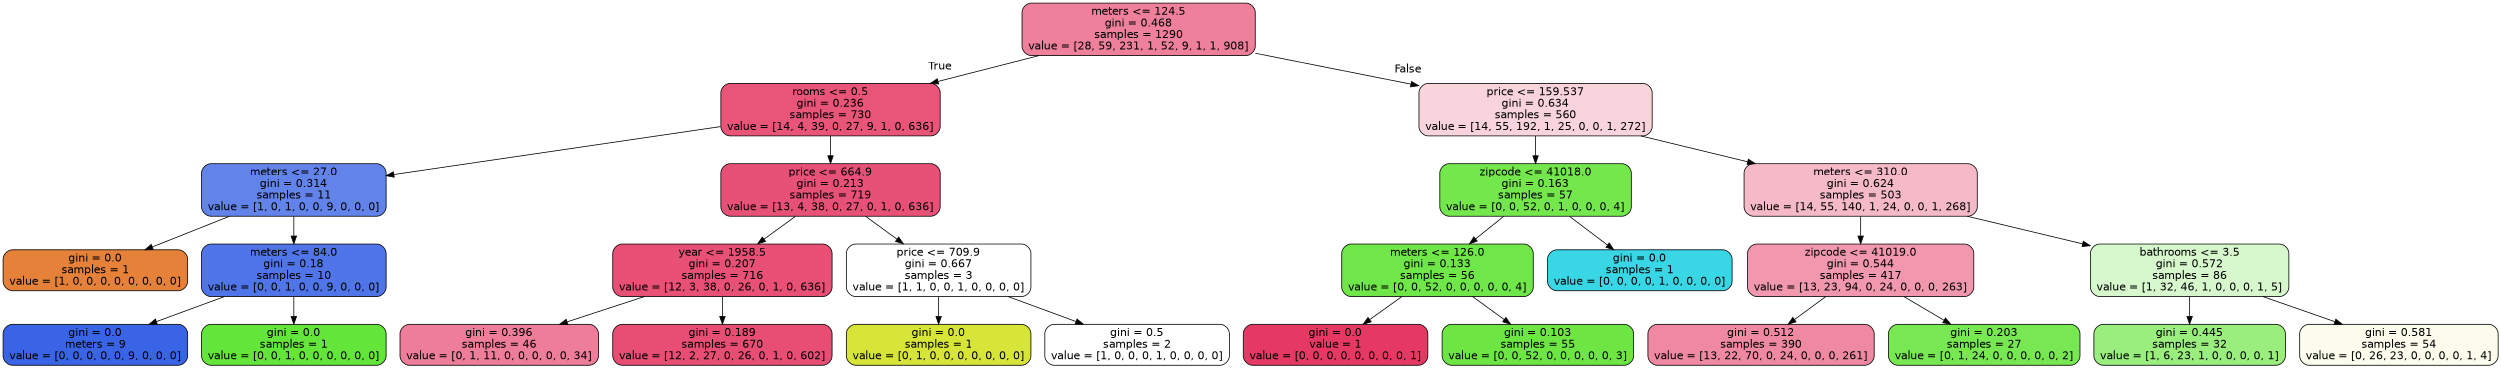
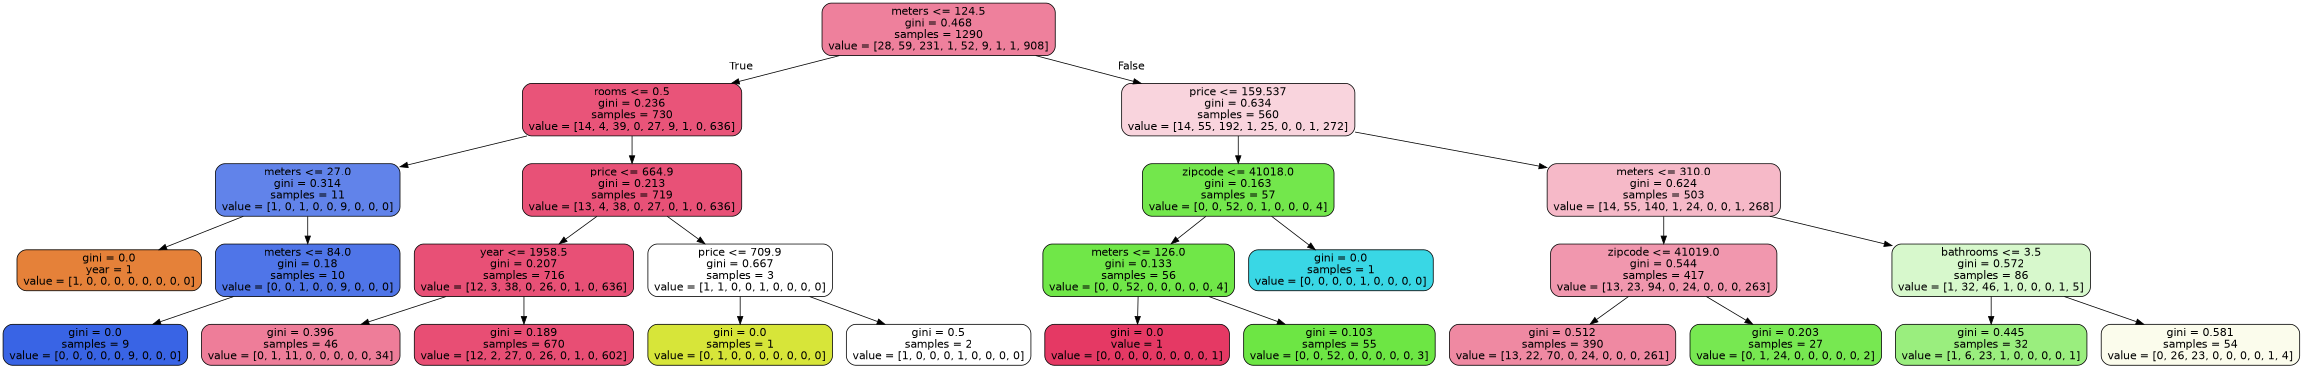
  digraph {
    node [color=black fillcolor="#ffffff" fontname=helvetica shape=box style="filled, rounded"]
    edge [fontname=helvetica]
    n1 [fillcolor="#ee809c" label="meters <= 124.5\ngini = 0.468\nsamples = 1290\nvalue = [28, 59, 231, 1, 52, 9, 1, 1, 908]"]
    n2 [fillcolor="#e95479" label="rooms <= 0.5\ngini = 0.236\nsamples = 730\nvalue = [14, 4, 39, 0, 27, 9, 1, 0, 636]"]
    n3 [fillcolor="#f9d4dd" label="price <= 159.537\ngini = 0.634\nsamples = 560\nvalue = [14, 55, 192, 1, 25, 0, 0, 1, 272]"]
    n4 [fillcolor="#6183ea" label="meters <= 27.0\ngini = 0.314\nsamples = 11\nvalue = [1, 0, 1, 0, 0, 9, 0, 0, 0]"]
    n5 [fillcolor="#e85177" label="price <= 664.9\ngini = 0.213\nsamples = 719\nvalue = [13, 4, 38, 0, 27, 0, 1, 0, 636]"]
    n6 [fillcolor="#73e74c" label="zipcode <= 41018.0\ngini = 0.163\nsamples = 57\nvalue = [0, 0, 52, 0, 1, 0, 0, 0, 4]"]
    n7 [fillcolor="#f6b9c8" label="meters <= 310.0\ngini = 0.624\nsamples = 503\nvalue = [14, 55, 140, 1, 24, 0, 0, 1, 268]"]
-   n8 [fillcolor="#e58139" label="gini = 0.0\nsamples = 1\nvalue = [1, 0, 0, 0, 0, 0, 0, 0, 0]"]
+   n8 [fillcolor="#e58139" label="gini = 0.0\nyear = 1\nvalue = [1, 0, 0, 0, 0, 0, 0, 0, 0]"]
    n9 [fillcolor="#4f75e8" label="meters <= 84.0\ngini = 0.18\nsamples = 10\nvalue = [0, 0, 1, 0, 0, 9, 0, 0, 0]"]
    n10 [fillcolor="#e85076" label="year <= 1958.5\ngini = 0.207\nsamples = 716\nvalue = [12, 3, 38, 0, 26, 0, 1, 0, 636]"]
    n11 [label="price <= 709.9\ngini = 0.667\nsamples = 3\nvalue = [1, 1, 0, 0, 1, 0, 0, 0, 0]"]
-   n12 [fillcolor="#3964e5" label="gini = 0.0\nmeters = 9\nvalue = [0, 0, 0, 0, 0, 9, 0, 0, 0]"]
-   n13 [fillcolor="#64e539" label="gini = 0.0\nsamples = 1\nvalue = [0, 0, 1, 0, 0, 0, 0, 0, 0]"]
+   n12 [fillcolor="#3964e5" label="gini = 0.0\nsamples = 9\nvalue = [0, 0, 0, 0, 0, 9, 0, 0, 0]"]
    n14 [fillcolor="#ee7d99" label="gini = 0.396\nsamples = 46\nvalue = [0, 1, 11, 0, 0, 0, 0, 0, 34]"]
    n15 [fillcolor="#e84e74" label="gini = 0.189\nsamples = 670\nvalue = [12, 2, 27, 0, 26, 0, 1, 0, 602]"]
    n16 [fillcolor="#d7e539" label="gini = 0.0\nsamples = 1\nvalue = [0, 1, 0, 0, 0, 0, 0, 0, 0]"]
    n17 [label="gini = 0.5\nsamples = 2\nvalue = [1, 0, 0, 0, 1, 0, 0, 0, 0]"]
    n18 [fillcolor="#70e748" label="meters <= 126.0\ngini = 0.133\nsamples = 56\nvalue = [0, 0, 52, 0, 0, 0, 0, 0, 4]"]
    n19 [fillcolor="#39d7e5" label="gini = 0.0\nsamples = 1\nvalue = [0, 0, 0, 0, 1, 0, 0, 0, 0]"]
    n20 [fillcolor="#f197ae" label="zipcode <= 41019.0\ngini = 0.544\nsamples = 417\nvalue = [13, 23, 94, 0, 24, 0, 0, 0, 263]"]
    n21 [fillcolor="#d7f8cc" label="bathrooms <= 3.5\ngini = 0.572\nsamples = 86\nvalue = [1, 32, 46, 1, 0, 0, 0, 1, 5]"]
    n22 [fillcolor="#e53964" label="gini = 0.0\nvalue = 1\nvalue = [0, 0, 0, 0, 0, 0, 0, 0, 1]"]
    n23 [fillcolor="#6de644" label="gini = 0.103\nsamples = 55\nvalue = [0, 0, 52, 0, 0, 0, 0, 0, 3]"]
    n24 [fillcolor="#ef89a2" label="gini = 0.512\nsamples = 390\nvalue = [13, 22, 70, 0, 24, 0, 0, 0, 261]"]
    n25 [fillcolor="#77e851" label="gini = 0.203\nsamples = 27\nvalue = [0, 1, 24, 0, 0, 0, 0, 0, 2]"]
    n26 [fillcolor="#9aee7e" label="gini = 0.445\nsamples = 32\nvalue = [1, 6, 23, 1, 0, 0, 0, 0, 1]"]
    n27 [fillcolor="#fbfcec" label="gini = 0.581\nsamples = 54\nvalue = [0, 26, 23, 0, 0, 0, 0, 1, 4]"]
    n1 -> n2 [headlabel=True labelangle=45 labeldistance=2.5]
    n1 -> n3 [headlabel=False labelangle=-45 labeldistance=2.5]
    n2 -> n4
    n2 -> n5
    n3 -> n6
    n3 -> n7
    n4 -> n8
    n4 -> n9
    n5 -> n10
    n5 -> n11
    n6 -> n18
    n6 -> n19
    n7 -> n20
    n7 -> n21
    n9 -> n12
-   n9 -> n13
    n10 -> n14
    n10 -> n15
    n11 -> n16
    n11 -> n17
    n18 -> n22
    n18 -> n23
    n20 -> n24
    n20 -> n25
    n21 -> n26
    n21 -> n27
  }
